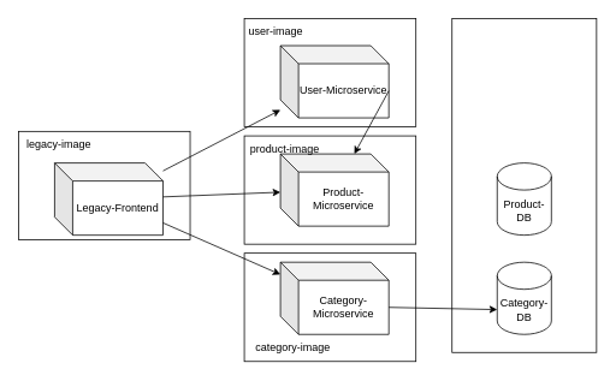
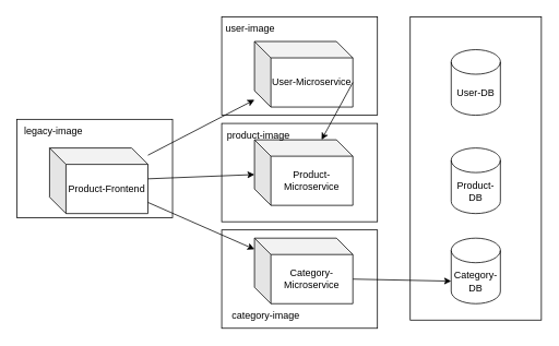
  <mxCell id="0" />
  <mxCell id="1" parent="0" />
  <mxCell id="2" value="" style="rounded=0;whiteSpace=wrap;html=1;" vertex="1" parent="1"><mxGeometry x="20" y="145" width="190" height="120" as="geometry" /></mxCell>
  <mxCell id="3" value="" style="rounded=0;whiteSpace=wrap;html=1;" vertex="1" parent="1"><mxGeometry x="270" y="280" width="190" height="120" as="geometry" /></mxCell>
  <mxCell id="4" value="" style="rounded=0;whiteSpace=wrap;html=1;" vertex="1" parent="1"><mxGeometry x="270" y="150" width="190" height="120" as="geometry" /></mxCell>
  <mxCell id="5" value="" style="rounded=0;whiteSpace=wrap;html=1;" vertex="1" parent="1"><mxGeometry x="270" y="20" width="190" height="120" as="geometry" /></mxCell>
  <mxCell id="6" value="" style="rounded=0;whiteSpace=wrap;html=1;" vertex="1" parent="1"><mxGeometry x="500" y="20" width="160" height="370" as="geometry" /></mxCell>
  <mxCell id="7" value="Category-Microservice" style="shape=cube;whiteSpace=wrap;html=1;boundedLbl=1;backgroundOutline=1;darkOpacity=0.05;darkOpacity2=0.1;" vertex="1" parent="1"><mxGeometry x="310" y="290" width="120" height="80" as="geometry" /></mxCell>
  <mxCell id="8" value="Product-Microservice" style="shape=cube;whiteSpace=wrap;html=1;boundedLbl=1;backgroundOutline=1;darkOpacity=0.05;darkOpacity2=0.1;" vertex="1" parent="1"><mxGeometry x="310" y="170" width="120" height="80" as="geometry" /></mxCell>
  <mxCell id="9" value="User-Microservice" style="shape=cube;whiteSpace=wrap;html=1;boundedLbl=1;backgroundOutline=1;darkOpacity=0.05;darkOpacity2=0.1;" vertex="1" parent="1"><mxGeometry x="310" y="50" width="120" height="80" as="geometry" /></mxCell>
  <mxCell id="10" value="Category-DB" style="shape=cylinder3;whiteSpace=wrap;html=1;boundedLbl=1;backgroundOutline=1;size=15;" vertex="1" parent="1"><mxGeometry x="550" y="290" width="60" height="80" as="geometry" /></mxCell>
  <mxCell id="11" value="Product-DB" style="shape=cylinder3;whiteSpace=wrap;html=1;boundedLbl=1;backgroundOutline=1;size=15;" vertex="1" parent="1"><mxGeometry x="550" y="180" width="60" height="80" as="geometry" /></mxCell>
+ <mxCell id="12" value="User-DB" style="shape=cylinder3;whiteSpace=wrap;html=1;boundedLbl=1;backgroundOutline=1;size=15;" vertex="1" parent="1"><mxGeometry x="550" y="60" width="60" height="80" as="geometry" /></mxCell>
  <mxCell id="13" value="" style="endArrow=classic;html=1;rounded=0;exitX=0;exitY=0;exitDx=120;exitDy=50;exitPerimeter=0;entryX=0;entryY=0;entryDx=0;entryDy=52.5;entryPerimeter=0;" edge="1" parent="1" source="7" target="10"><mxGeometry width="50" height="50" relative="1" as="geometry"><mxPoint x="350" y="360" as="sourcePoint" /><mxPoint x="550" y="350" as="targetPoint" /></mxGeometry></mxCell>
  <mxCell id="14" value="" style="endArrow=classic;html=1;rounded=0;exitX=0;exitY=0;exitDx=120;exitDy=50;exitPerimeter=0;" edge="1" parent="1" source="9" target="8"><mxGeometry width="50" height="50" relative="1" as="geometry"><mxPoint x="350" y="360" as="sourcePoint" /><mxPoint x="400" y="310" as="targetPoint" /></mxGeometry></mxCell>
- <mxCell id="15" value="Legacy-Frontend" style="shape=cube;whiteSpace=wrap;html=1;boundedLbl=1;backgroundOutline=1;darkOpacity=0.05;darkOpacity2=0.1;" vertex="1" parent="1"><mxGeometry x="60" y="180" width="120" height="80" as="geometry" /></mxCell>
+ <mxCell id="15" value="Product-Frontend" style="shape=cube;whiteSpace=wrap;html=1;boundedLbl=1;backgroundOutline=1;darkOpacity=0.05;darkOpacity2=0.1;" vertex="1" parent="1"><mxGeometry x="60" y="180" width="120" height="80" as="geometry" /></mxCell>
  <mxCell id="16" value="" style="endArrow=classic;html=1;rounded=0;" edge="1" parent="1" source="15" target="7"><mxGeometry width="50" height="50" relative="1" as="geometry"><mxPoint x="350" y="360" as="sourcePoint" /><mxPoint x="400" y="310" as="targetPoint" /></mxGeometry></mxCell>
  <mxCell id="17" value="" style="endArrow=classic;html=1;rounded=0;" edge="1" parent="1" source="15" target="8"><mxGeometry width="50" height="50" relative="1" as="geometry"><mxPoint x="350" y="360" as="sourcePoint" /><mxPoint x="400" y="310" as="targetPoint" /></mxGeometry></mxCell>
  <mxCell id="18" value="" style="endArrow=classic;html=1;rounded=0;" edge="1" parent="1" source="15" target="9"><mxGeometry width="50" height="50" relative="1" as="geometry"><mxPoint x="350" y="360" as="sourcePoint" /><mxPoint x="400" y="310" as="targetPoint" /></mxGeometry></mxCell>
  <mxCell id="19" value="user-image" style="text;html=1;align=center;verticalAlign=middle;whiteSpace=wrap;rounded=0;" vertex="1" parent="1"><mxGeometry x="260" y="20" width="90" height="30" as="geometry" /></mxCell>
  <mxCell id="20" value="product&lt;span style=&quot;background-color: initial;&quot;&gt;-image&lt;/span&gt;" style="text;html=1;align=center;verticalAlign=middle;whiteSpace=wrap;rounded=0;" vertex="1" parent="1"><mxGeometry x="270" y="150" width="90" height="30" as="geometry" /></mxCell>
  <mxCell id="21" value="category&lt;span style=&quot;background-color: initial;&quot;&gt;-image&lt;/span&gt;" style="text;html=1;align=center;verticalAlign=middle;whiteSpace=wrap;rounded=0;" vertex="1" parent="1"><mxGeometry x="279" y="370" width="90" height="30" as="geometry" /></mxCell>
  <mxCell id="22" value="legacy-image" style="text;html=1;align=center;verticalAlign=middle;whiteSpace=wrap;rounded=0;" vertex="1" parent="1"><mxGeometry x="20" y="145" width="90" height="30" as="geometry" /></mxCell>
